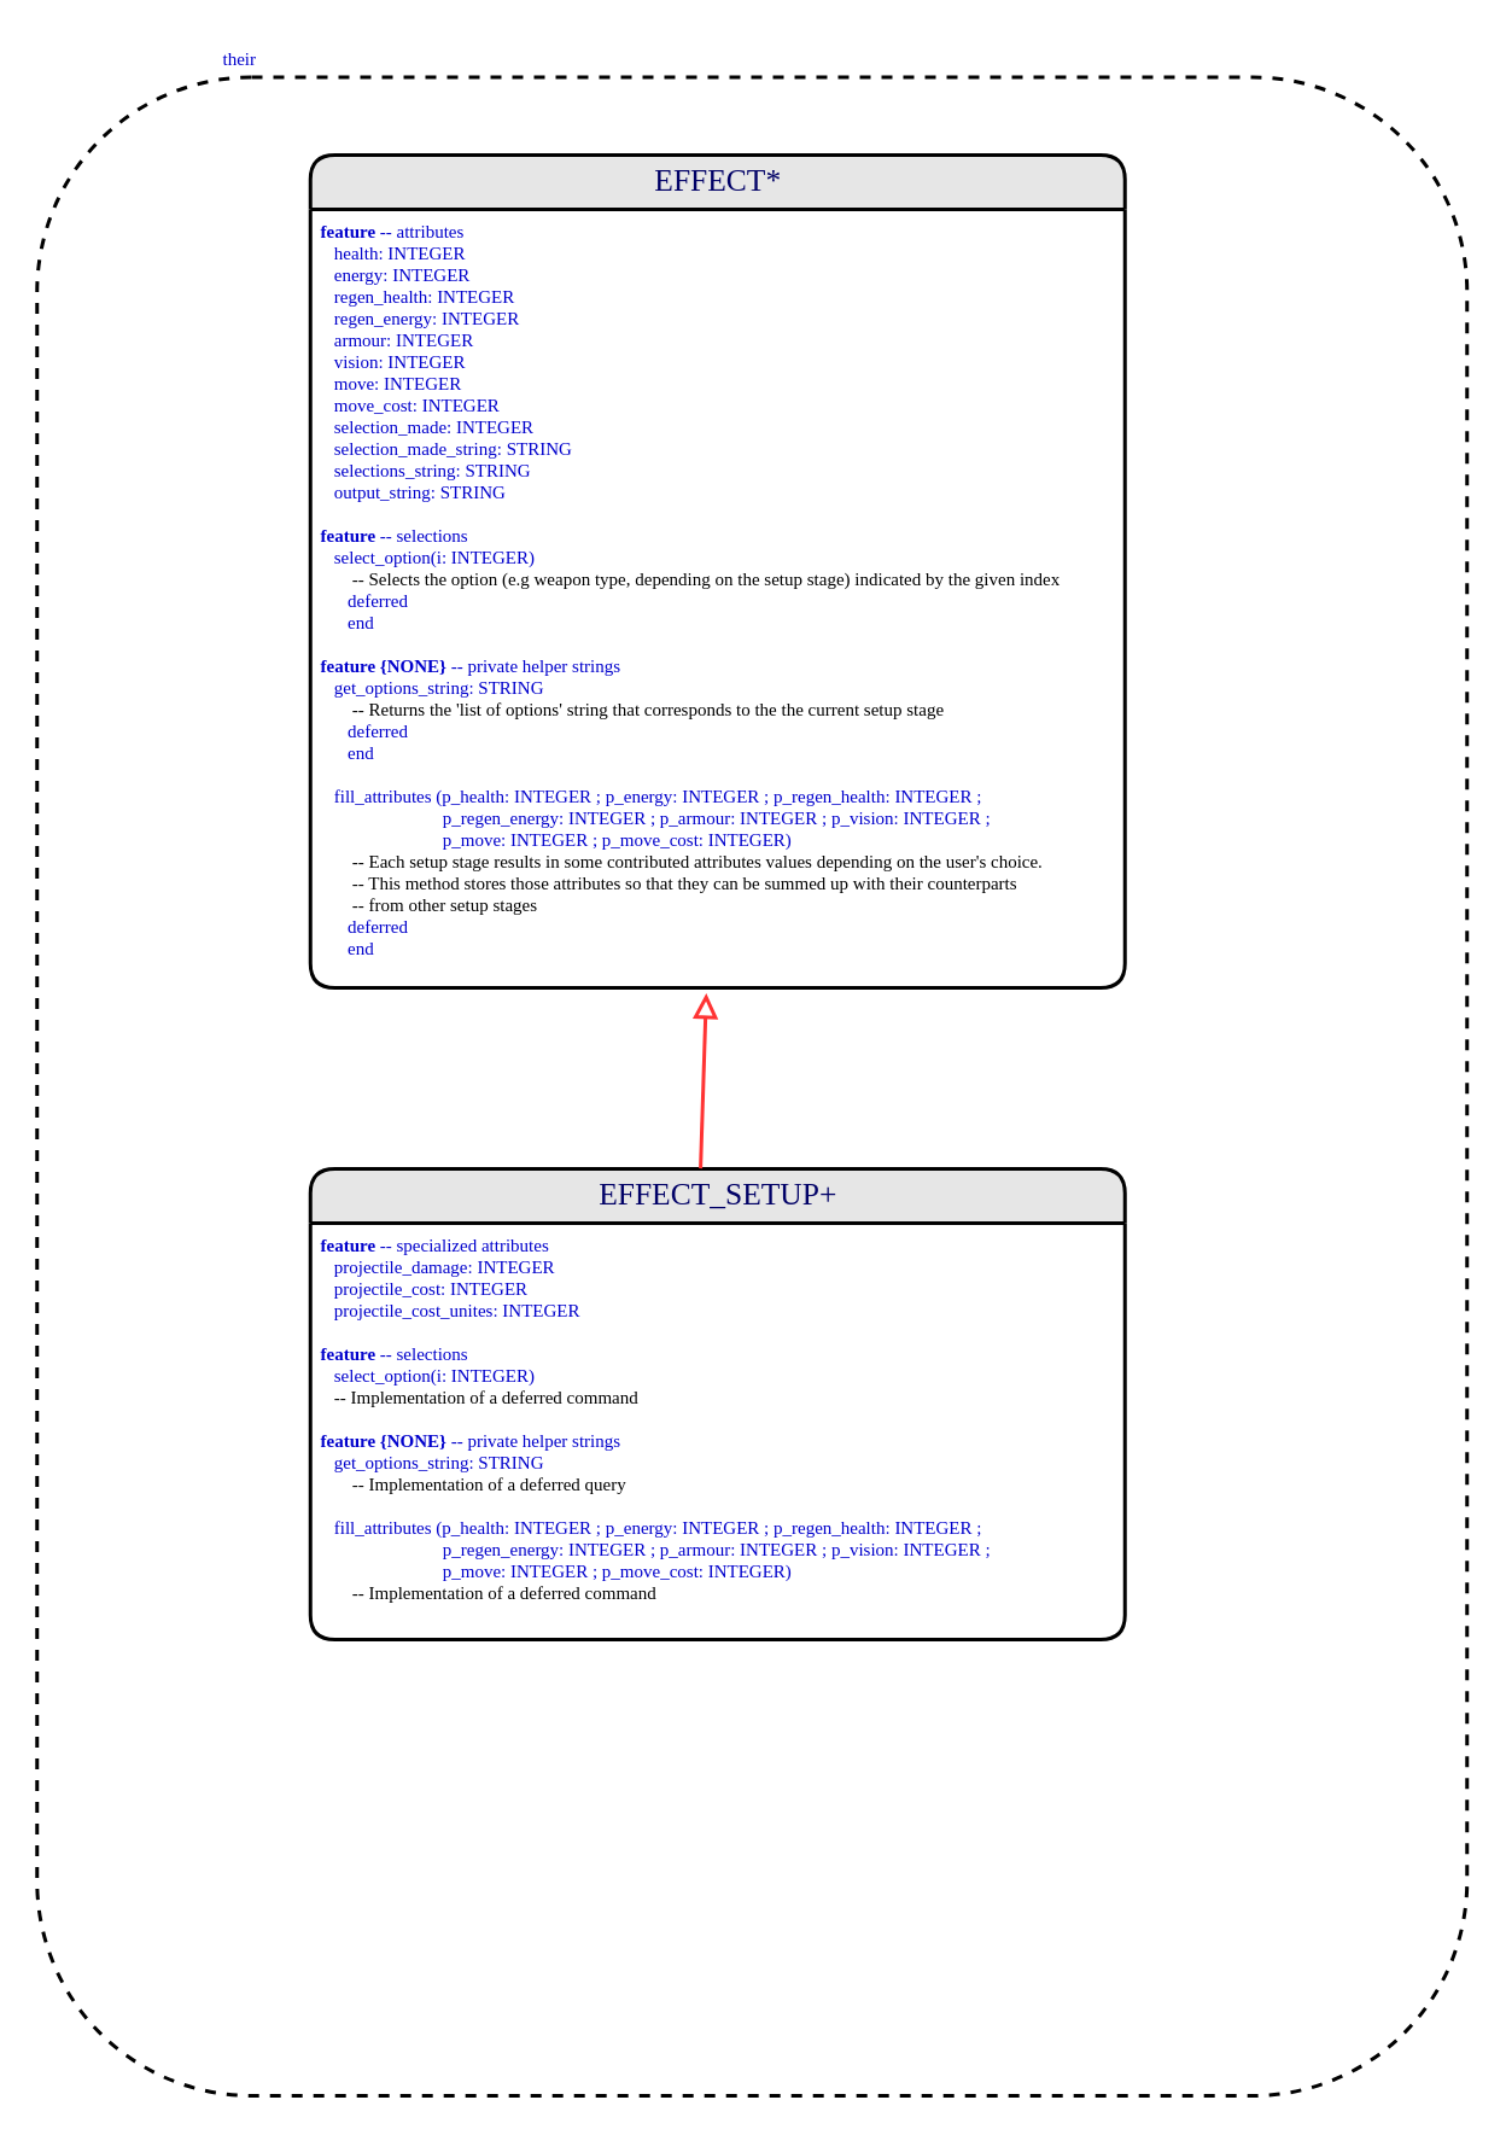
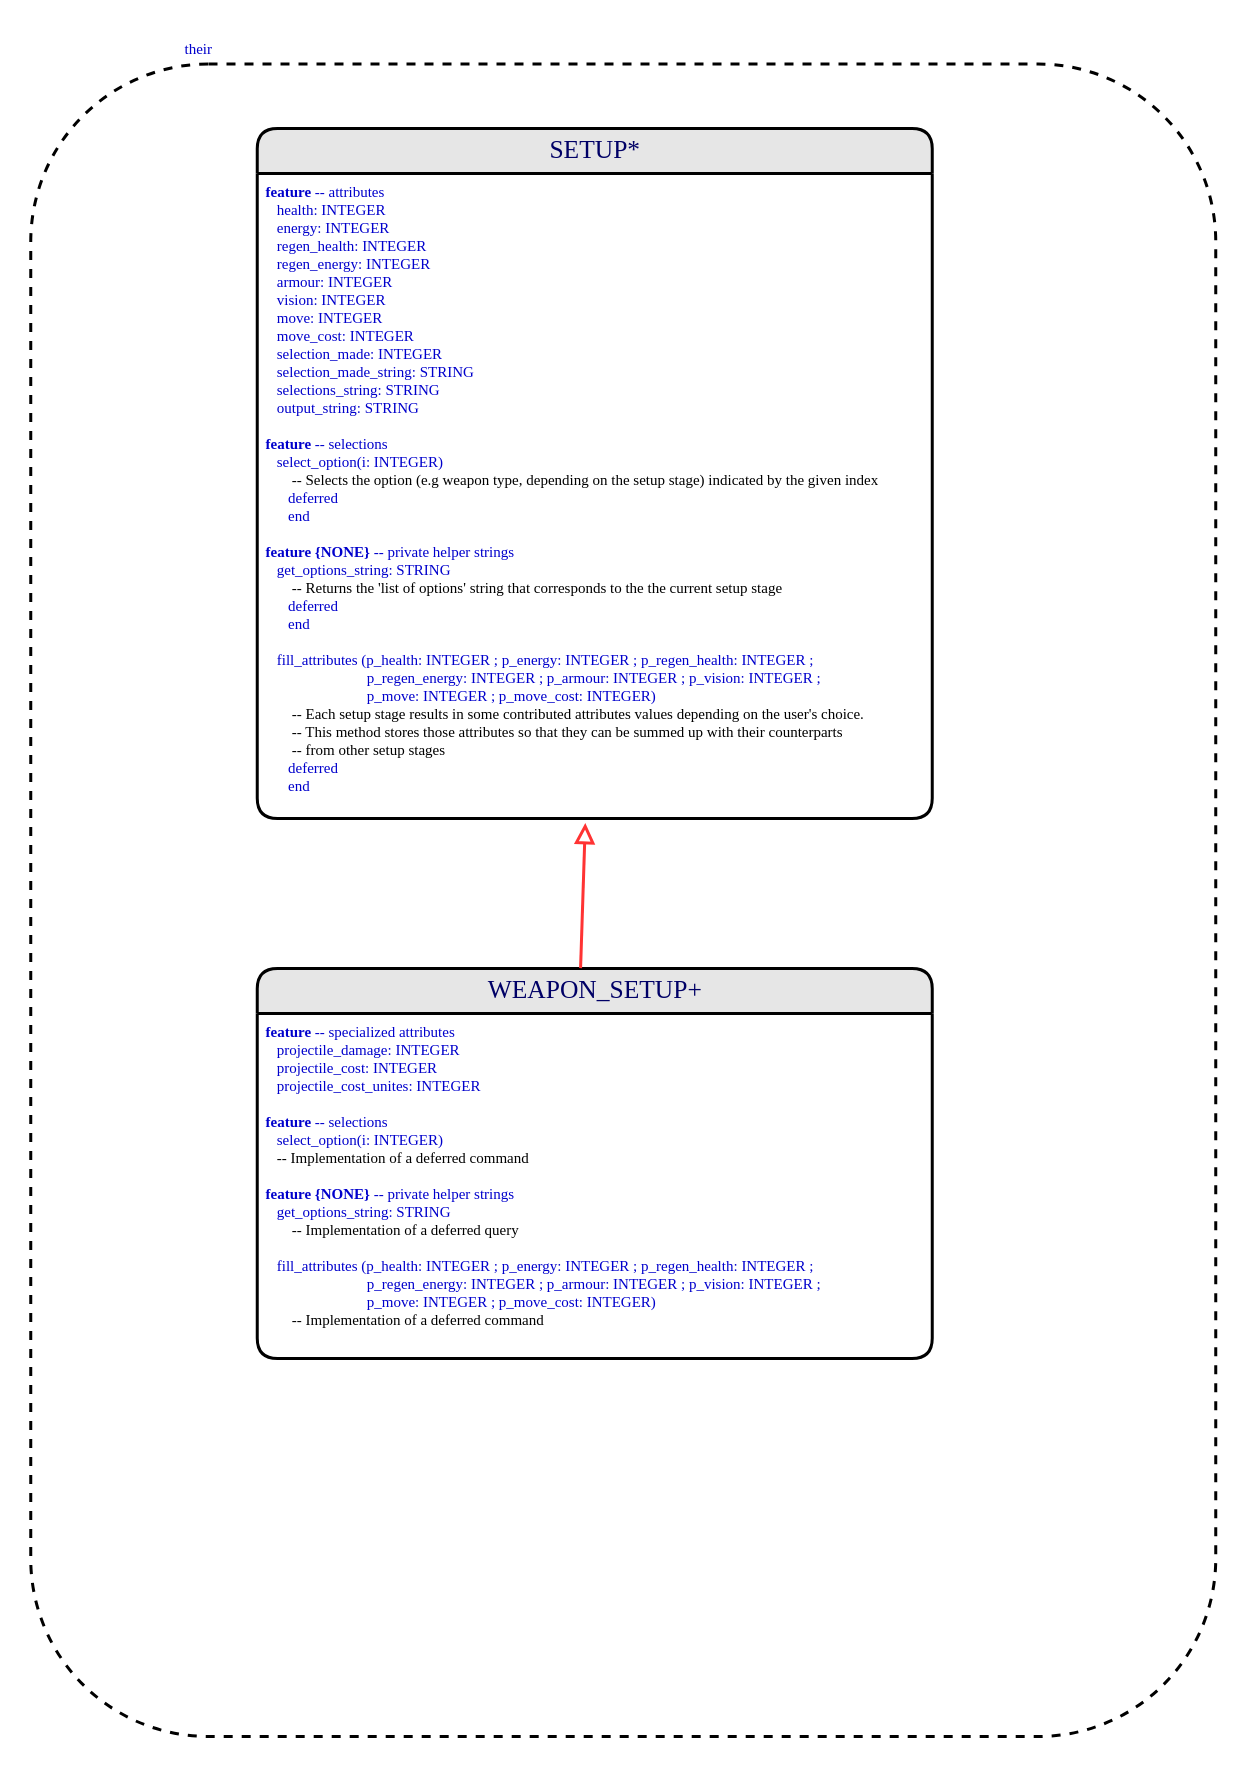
  <mxCell id="0" />
  <mxCell id="1" parent="0" />
  <mxCell id="2" value="" style="rounded=1;whiteSpace=wrap;html=1;fontSize=10;dashed=1;strokeWidth=2;" vertex="1" parent="1"><mxGeometry x="20" y="42" width="790" height="1115" as="geometry" /></mxCell>
  <mxCell id="3" value="&lt;font color=&quot;#0000cc&quot;&gt;their&lt;/font&gt;" style="text;html=1;fontSize=10;fontFamily=Verdena;" vertex="1" parent="1"><mxGeometry x="121" y="20" width="32.33" height="25" as="geometry" /></mxCell>
- <mxCell id="4" value="&lt;span style=&quot;color: rgb(0 , 0 , 102)&quot;&gt;EFFECT*&lt;/span&gt;" style="swimlane;html=1;childLayout=stackLayout;horizontal=1;startSize=30;horizontalStack=0;fillColor=#E6E6E6;fontColor=#000000;rounded=1;fontSize=17;fontStyle=0;strokeWidth=2;resizeParent=0;resizeLast=1;shadow=0;dashed=0;align=center;fontFamily=Verdena;" vertex="1" parent="1"><mxGeometry x="171" y="85" width="450" height="460" as="geometry"><mxRectangle x="50" y="300" width="130" height="30" as="alternateBounds" /></mxGeometry></mxCell>
+ <mxCell id="4" value="&lt;span style=&quot;color: rgb(0 , 0 , 102)&quot;&gt;SETUP*&lt;/span&gt;" style="swimlane;html=1;childLayout=stackLayout;horizontal=1;startSize=30;horizontalStack=0;fillColor=#E6E6E6;fontColor=#000000;rounded=1;fontSize=17;fontStyle=0;strokeWidth=2;resizeParent=0;resizeLast=1;shadow=0;dashed=0;align=center;fontFamily=Verdena;" vertex="1" parent="1"><mxGeometry x="171" y="85" width="450" height="460" as="geometry"><mxRectangle x="50" y="300" width="130" height="30" as="alternateBounds" /></mxGeometry></mxCell>
  <mxCell id="5" value="&lt;font color=&quot;#0000cc&quot;&gt;&lt;div&gt;&lt;b&gt;feature &lt;/b&gt;-- attributes&lt;/div&gt;&lt;div&gt;&lt;span&gt;&amp;nbsp; &amp;nbsp;health: INTEGER&lt;/span&gt;&lt;/div&gt;&lt;div&gt;&lt;span&gt;&lt;/span&gt;&amp;nbsp; &amp;nbsp;energy: INTEGER&lt;/div&gt;&lt;div&gt;&lt;span&gt;&lt;/span&gt;&amp;nbsp; &amp;nbsp;regen_health: INTEGER&lt;/div&gt;&lt;div&gt;&lt;span&gt;&lt;/span&gt;&amp;nbsp; &amp;nbsp;regen_energy: INTEGER&lt;/div&gt;&lt;div&gt;&lt;span&gt;&lt;/span&gt;&amp;nbsp; &amp;nbsp;armour: INTEGER&lt;/div&gt;&lt;div&gt;&lt;span&gt;&lt;/span&gt;&amp;nbsp; &amp;nbsp;vision: INTEGER&lt;/div&gt;&lt;div&gt;&lt;span&gt;&lt;/span&gt;&amp;nbsp; &amp;nbsp;move: INTEGER&lt;/div&gt;&lt;div&gt;&lt;span&gt;&lt;/span&gt;&amp;nbsp; &amp;nbsp;move_cost: INTEGER&lt;/div&gt;&lt;div&gt;&lt;span&gt;&amp;nbsp; &amp;nbsp;selection_made: INTEGER&lt;/span&gt;&lt;br&gt;&lt;/div&gt;&lt;div&gt;&lt;span&gt;&lt;/span&gt;&amp;nbsp; &amp;nbsp;selection_made_string: STRING&lt;/div&gt;&lt;div&gt;&lt;span&gt;&lt;/span&gt;&amp;nbsp; &amp;nbsp;selections_string: STRING&lt;/div&gt;&lt;div&gt;&lt;span&gt;&lt;/span&gt;&amp;nbsp; &amp;nbsp;output_string: STRING&lt;/div&gt;&lt;br&gt;&lt;/font&gt;&lt;div&gt;&lt;font color=&quot;#0000cc&quot;&gt;&lt;b&gt;feature &lt;/b&gt;-- selections&lt;/font&gt;&lt;/div&gt;&lt;div&gt;&lt;font color=&quot;#0000cc&quot;&gt;&amp;nbsp; &amp;nbsp;select_option(i: INTEGER)&lt;/font&gt;&lt;/div&gt;&lt;div&gt;&amp;nbsp; &amp;nbsp; &amp;nbsp; &amp;nbsp;-- Selects the option (e.g weapon type, depending on the setup stage) indicated by the given index&lt;font color=&quot;#0000cc&quot;&gt;&lt;br&gt;&lt;/font&gt;&lt;/div&gt;&lt;div&gt;&lt;span style=&quot;color: rgb(0 , 0 , 204)&quot;&gt;&amp;nbsp; &amp;nbsp; &amp;nbsp; deferred&lt;/span&gt;&lt;br&gt;&lt;/div&gt;&lt;div&gt;&lt;font color=&quot;#0000cc&quot;&gt;&amp;nbsp; &amp;nbsp; &amp;nbsp; end&lt;/font&gt;&lt;/div&gt;&lt;div&gt;&lt;font color=&quot;#0000cc&quot;&gt;&lt;b&gt;&lt;br&gt;&lt;/b&gt;&lt;/font&gt;&lt;/div&gt;&lt;div&gt;&lt;font color=&quot;#0000cc&quot;&gt;&lt;b&gt;feature {NONE} &lt;/b&gt;-- private helper strings&lt;/font&gt;&lt;/div&gt;&lt;div&gt;&lt;font color=&quot;#0000cc&quot;&gt;&amp;nbsp; &amp;nbsp;get_options_string: STRING&lt;/font&gt;&lt;/div&gt;&lt;font color=&quot;#0000cc&quot;&gt;&amp;nbsp; &amp;nbsp; &amp;nbsp;&amp;nbsp;&lt;/font&gt; -- Returns the 'list of options' string that corresponds to the the current setup stage&lt;div&gt;&lt;font color=&quot;#0000cc&quot;&gt;&lt;span&gt;&lt;/span&gt;&amp;nbsp; &amp;nbsp; &amp;nbsp; deferred&lt;/font&gt;&lt;/div&gt;&lt;div&gt;&lt;font color=&quot;#0000cc&quot;&gt;&amp;nbsp; &amp;nbsp; &amp;nbsp; end&lt;/font&gt;&lt;/div&gt;&lt;div&gt;&lt;font color=&quot;#0000cc&quot;&gt;&lt;br&gt;&lt;/font&gt;&lt;/div&gt;&lt;div&gt;&lt;div&gt;&lt;font color=&quot;#0000cc&quot;&gt;&amp;nbsp; &amp;nbsp;fill_attributes&amp;nbsp;&lt;/font&gt;&lt;span&gt;&lt;font color=&quot;#0000cc&quot;&gt;(p_health: INTEGER ; p_energy: INTEGER ; p_regen_health: INTEGER ;&amp;nbsp;&lt;/font&gt;&lt;/span&gt;&lt;/div&gt;&lt;div&gt;&lt;span&gt;&lt;font color=&quot;#0000cc&quot;&gt;&amp;nbsp; &amp;nbsp; &amp;nbsp; &amp;nbsp; &amp;nbsp; &amp;nbsp; &amp;nbsp; &amp;nbsp; &amp;nbsp; &amp;nbsp; &amp;nbsp; &amp;nbsp; &amp;nbsp; &amp;nbsp;p_regen_energy: INTEGER ;&amp;nbsp;&lt;/font&gt;&lt;/span&gt;&lt;span style=&quot;color: rgb(0 , 0 , 204)&quot;&gt;p_armour: INTEGER ; p_vision: INTEGER ;&amp;nbsp;&lt;/span&gt;&lt;/div&gt;&lt;div&gt;&lt;span style=&quot;color: rgb(0 , 0 , 204)&quot;&gt;&amp;nbsp; &amp;nbsp; &amp;nbsp; &amp;nbsp; &amp;nbsp; &amp;nbsp; &amp;nbsp; &amp;nbsp; &amp;nbsp; &amp;nbsp; &amp;nbsp; &amp;nbsp; &amp;nbsp; &amp;nbsp;p_move: INTEGER ; p_move_cost: INTEGER)&lt;/span&gt;&lt;/div&gt;&lt;font color=&quot;#0000cc&quot;&gt;&amp;nbsp; &amp;nbsp; &amp;nbsp;&amp;nbsp;&lt;/font&gt;&amp;nbsp;-- Each setup stage results in some contributed attributes values depending on the user's choice.&lt;/div&gt;&lt;div&gt;&amp;nbsp; &amp;nbsp; &amp;nbsp; &amp;nbsp;-- This method stores those attributes so that they can be summed up with their counterparts&lt;/div&gt;&lt;div&gt;&amp;nbsp; &amp;nbsp; &amp;nbsp; &amp;nbsp;-- from other setup stages&lt;br&gt;&lt;div&gt;&lt;font color=&quot;#0000cc&quot;&gt;&amp;nbsp; &amp;nbsp; &amp;nbsp; deferred&lt;/font&gt;&lt;/div&gt;&lt;div&gt;&lt;font color=&quot;#0000cc&quot;&gt;&amp;nbsp; &amp;nbsp; &amp;nbsp; end&lt;/font&gt;&lt;/div&gt;&lt;/div&gt;&lt;span style=&quot;color: rgb(0 , 0 , 102) ; font-size: 7px&quot;&gt;&lt;br&gt;&lt;/span&gt;" style="whiteSpace=wrap;html=1;align=left;strokeColor=none;fillColor=none;spacingLeft=4;fontSize=10;verticalAlign=top;resizable=0;rotatable=0;part=1;fontFamily=Verdena;" vertex="1" parent="4"><mxGeometry y="30" width="450" height="430" as="geometry" /></mxCell>
- <mxCell id="6" value="&lt;font color=&quot;#000066&quot;&gt;EFFECT_SETUP+&lt;/font&gt;" style="swimlane;html=1;childLayout=stackLayout;horizontal=1;startSize=30;horizontalStack=0;fillColor=#E6E6E6;fontColor=#000000;rounded=1;fontSize=17;fontStyle=0;strokeWidth=2;resizeParent=0;resizeLast=1;shadow=0;dashed=0;align=center;fontFamily=Verdena;" vertex="1" parent="1"><mxGeometry x="171" y="645" width="450" height="260" as="geometry"><mxRectangle x="50" y="300" width="130" height="30" as="alternateBounds" /></mxGeometry></mxCell>
+ <mxCell id="6" value="&lt;font color=&quot;#000066&quot;&gt;WEAPON_SETUP+&lt;/font&gt;" style="swimlane;html=1;childLayout=stackLayout;horizontal=1;startSize=30;horizontalStack=0;fillColor=#E6E6E6;fontColor=#000000;rounded=1;fontSize=17;fontStyle=0;strokeWidth=2;resizeParent=0;resizeLast=1;shadow=0;dashed=0;align=center;fontFamily=Verdena;" vertex="1" parent="1"><mxGeometry x="171" y="645" width="450" height="260" as="geometry"><mxRectangle x="50" y="300" width="130" height="30" as="alternateBounds" /></mxGeometry></mxCell>
  <mxCell id="7" value="&lt;font color=&quot;#0000cc&quot;&gt;&lt;div&gt;&lt;b&gt;feature &lt;/b&gt;-- specialized attributes&lt;/div&gt;&lt;div&gt;&lt;span&gt;&amp;nbsp; &amp;nbsp;projectile_damage: INTEGER&lt;/span&gt;&lt;/div&gt;&lt;div&gt;&lt;span&gt;&lt;/span&gt;&amp;nbsp; &amp;nbsp;projectile_cost: INTEGER&lt;/div&gt;&lt;div&gt;&lt;span&gt;&lt;/span&gt;&amp;nbsp; &amp;nbsp;projectile_cost_unites: INTEGER&lt;/div&gt;&lt;br&gt;&lt;/font&gt;&lt;div&gt;&lt;font color=&quot;#0000cc&quot;&gt;&lt;b&gt;feature &lt;/b&gt;-- selections&lt;/font&gt;&lt;/div&gt;&lt;div&gt;&lt;font color=&quot;#0000cc&quot;&gt;&amp;nbsp; &amp;nbsp;select_option(i: INTEGER)&lt;/font&gt;&lt;/div&gt;&lt;div&gt;&amp;nbsp; &amp;nbsp;-- Implementation of a deferred command&lt;/div&gt;&lt;div&gt;&lt;br&gt;&lt;/div&gt;&lt;div&gt;&lt;font color=&quot;#0000cc&quot;&gt;&lt;b&gt;feature {NONE} &lt;/b&gt;-- private helper strings&lt;/font&gt;&lt;/div&gt;&lt;div&gt;&lt;font color=&quot;#0000cc&quot;&gt;&amp;nbsp; &amp;nbsp;get_options_string: STRING&lt;/font&gt;&lt;/div&gt;&lt;div&gt;&lt;div&gt;&amp;nbsp; &amp;nbsp; &amp;nbsp; &amp;nbsp;-- Implementation of a deferred query&lt;/div&gt;&lt;/div&gt;&lt;div&gt;&lt;font color=&quot;#0000cc&quot;&gt;&lt;br&gt;&lt;/font&gt;&lt;/div&gt;&lt;div&gt;&lt;div&gt;&lt;font color=&quot;#0000cc&quot;&gt;&amp;nbsp; &amp;nbsp;fill_attributes&amp;nbsp;&lt;/font&gt;&lt;span&gt;&lt;font color=&quot;#0000cc&quot;&gt;(p_health: INTEGER ; p_energy: INTEGER ; p_regen_health: INTEGER ;&amp;nbsp;&lt;/font&gt;&lt;/span&gt;&lt;/div&gt;&lt;div&gt;&lt;span&gt;&lt;font color=&quot;#0000cc&quot;&gt;&amp;nbsp; &amp;nbsp; &amp;nbsp; &amp;nbsp; &amp;nbsp; &amp;nbsp; &amp;nbsp; &amp;nbsp; &amp;nbsp; &amp;nbsp; &amp;nbsp; &amp;nbsp; &amp;nbsp; &amp;nbsp;p_regen_energy: INTEGER ;&amp;nbsp;&lt;/font&gt;&lt;/span&gt;&lt;span style=&quot;color: rgb(0 , 0 , 204)&quot;&gt;p_armour: INTEGER ; p_vision: INTEGER ;&amp;nbsp;&lt;/span&gt;&lt;/div&gt;&lt;div&gt;&lt;span style=&quot;color: rgb(0 , 0 , 204)&quot;&gt;&amp;nbsp; &amp;nbsp; &amp;nbsp; &amp;nbsp; &amp;nbsp; &amp;nbsp; &amp;nbsp; &amp;nbsp; &amp;nbsp; &amp;nbsp; &amp;nbsp; &amp;nbsp; &amp;nbsp; &amp;nbsp;p_move: INTEGER ; p_move_cost: INTEGER)&lt;/span&gt;&lt;/div&gt;&lt;div&gt;&lt;div&gt;&amp;nbsp; &amp;nbsp; &amp;nbsp; &amp;nbsp;-- Implementation of a deferred command&lt;/div&gt;&lt;/div&gt;&lt;/div&gt;&lt;div&gt;&lt;/div&gt;&lt;span style=&quot;color: rgb(0 , 0 , 102) ; font-size: 7px&quot;&gt;&lt;br&gt;&lt;/span&gt;" style="whiteSpace=wrap;html=1;align=left;strokeColor=none;fillColor=none;spacingLeft=4;fontSize=10;verticalAlign=top;resizable=0;rotatable=0;part=1;fontFamily=Verdena;" vertex="1" parent="6"><mxGeometry y="30" width="450" height="230" as="geometry" /></mxCell>
  <mxCell id="8" value="" style="endArrow=block;html=1;strokeColor=#FF3333;strokeWidth=2;endFill=0;endSize=9;exitX=0.479;exitY=-0.001;exitDx=0;exitDy=0;exitPerimeter=0;entryX=0.486;entryY=1.007;entryDx=0;entryDy=0;entryPerimeter=0;" edge="1" parent="1" source="6" target="5"><mxGeometry width="50" height="50" relative="1" as="geometry"><mxPoint x="471" y="505" as="sourcePoint" /><mxPoint x="471" y="445" as="targetPoint" /></mxGeometry></mxCell>
